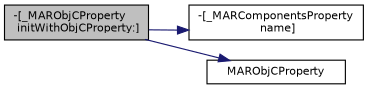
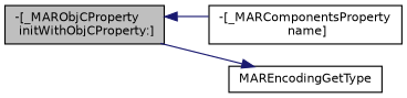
  digraph {
    rankdir=LR
    node [color=black fillcolor=white fontname=Helvetica fontsize=10 shape=record style=filled]
    edge [color=midnightblue fontname=Helvetica fontsize=10 labelfontname=Helvetica labelfontsize=10 style=solid]
    n1 [fillcolor=grey75 fontcolor=black height=0.2 label="-[_MARObjCProperty\l initWithObjCProperty:]" width=0.4]
    n2 [height=0.2 label="-[_MARComponentsProperty\l name]" width=0.4]
-   n3 [height=0.2 label=MARObjCProperty width=0.4]
-   n1 -> n2
+   n3 [height=0.2 label=MAREncodingGetType width=0.4]
+   n2 -> n1
    n1 -> n3
  }
